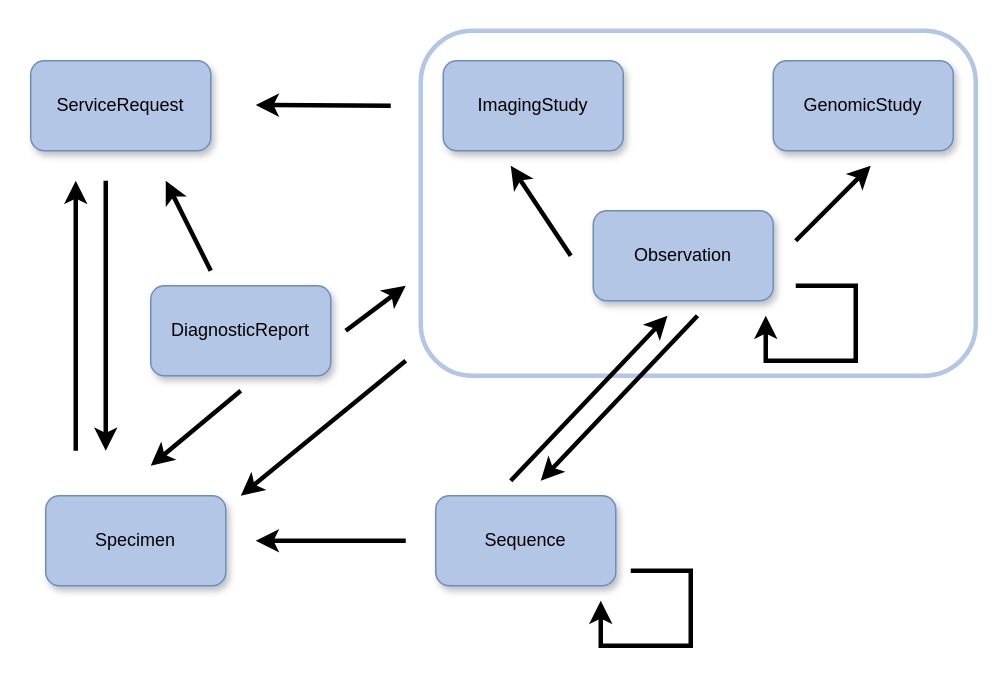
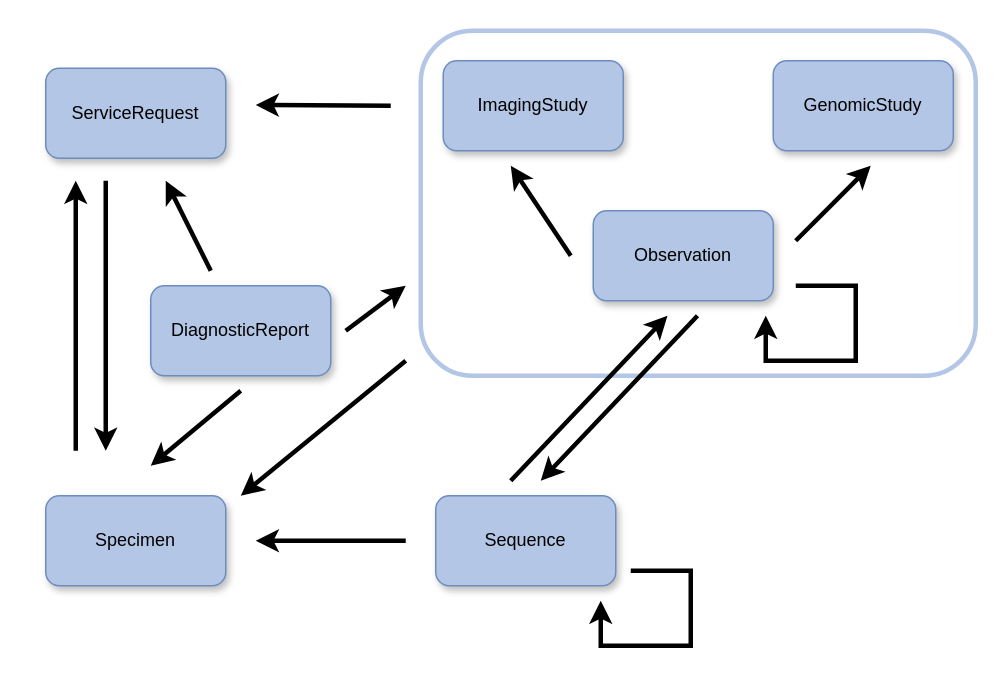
  <mxCell id="0" />
  <mxCell id="1" parent="0" />
- <mxCell id="2" value="ServiceRequest" style="rounded=1;whiteSpace=wrap;html=1;fillColor=light-dark(#b4c6e5, #1d293b);strokeColor=#6c8ebf;shadow=1;" vertex="1" parent="1"><mxGeometry x="20" y="40" width="120" height="60" as="geometry" /></mxCell>
+ <mxCell id="2" value="ServiceRequest" style="rounded=1;whiteSpace=wrap;html=1;fillColor=light-dark(#b4c6e5, #1d293b);strokeColor=#6c8ebf;shadow=1;" vertex="1" parent="1"><mxGeometry x="30" y="45" width="120" height="60" as="geometry" /></mxCell>
  <mxCell id="3" value="ImagingStudy" style="rounded=1;whiteSpace=wrap;html=1;fillColor=light-dark(#b4c6e5, #1d293b);strokeColor=#6c8ebf;shadow=1;" vertex="1" parent="1"><mxGeometry x="295" y="40" width="120" height="60" as="geometry" /></mxCell>
  <mxCell id="4" value="Observation" style="rounded=1;whiteSpace=wrap;html=1;fillColor=light-dark(#b4c6e5, #1d293b);strokeColor=#6c8ebf;shadow=1;" vertex="1" parent="1"><mxGeometry x="395" y="140" width="120" height="60" as="geometry" /></mxCell>
  <mxCell id="5" value="DiagnosticReport" style="rounded=1;whiteSpace=wrap;html=1;fillColor=light-dark(#b4c6e5, #1d293b);strokeColor=#6c8ebf;shadow=1;" vertex="1" parent="1"><mxGeometry x="100" y="190" width="120" height="60" as="geometry" /></mxCell>
  <mxCell id="6" value="Specimen" style="rounded=1;whiteSpace=wrap;html=1;fillColor=light-dark(#b4c6e5, #1d293b);strokeColor=#6c8ebf;shadow=1;" vertex="1" parent="1"><mxGeometry x="30" y="330" width="120" height="60" as="geometry" /></mxCell>
  <mxCell id="7" value="Sequence" style="rounded=1;whiteSpace=wrap;html=1;fillColor=light-dark(#b4c6e5, #1d293b);strokeColor=#6c8ebf;shadow=1;" vertex="1" parent="1"><mxGeometry x="290" y="330" width="120" height="60" as="geometry" /></mxCell>
  <mxCell id="8" value="GenomicStudy" style="rounded=1;whiteSpace=wrap;html=1;fillColor=light-dark(#b4c6e5, #1d293b);strokeColor=#6c8ebf;shadow=1;" vertex="1" parent="1"><mxGeometry x="515" y="40" width="120" height="60" as="geometry" /></mxCell>
  <mxCell id="9" value="" style="rounded=1;whiteSpace=wrap;html=1;strokeColor=light-dark(#b4c6e5, #ededed);perimeterSpacing=0;strokeWidth=3;fillColor=none;" vertex="1" parent="1"><mxGeometry x="280" y="20" width="370" height="230" as="geometry" /></mxCell>
  <mxCell id="10" value="" style="endArrow=classic;html=1;rounded=0;strokeWidth=3;" edge="1" parent="1"><mxGeometry width="50" height="50" relative="1" as="geometry"><mxPoint x="260" y="70" as="sourcePoint" /><mxPoint x="170" y="69.5" as="targetPoint" /></mxGeometry></mxCell>
  <mxCell id="11" value="" style="endArrow=classic;html=1;rounded=0;strokeWidth=3;" edge="1" parent="1"><mxGeometry width="50" height="50" relative="1" as="geometry"><mxPoint x="50" y="300" as="sourcePoint" /><mxPoint x="50" y="120" as="targetPoint" /></mxGeometry></mxCell>
  <mxCell id="12" value="" style="endArrow=classic;html=1;rounded=0;strokeWidth=3;" edge="1" parent="1"><mxGeometry width="50" height="50" relative="1" as="geometry"><mxPoint x="380" y="170" as="sourcePoint" /><mxPoint x="340" y="110" as="targetPoint" /></mxGeometry></mxCell>
  <mxCell id="13" value="" style="endArrow=classic;html=1;rounded=0;strokeWidth=3;" edge="1" parent="1"><mxGeometry width="50" height="50" relative="1" as="geometry"><mxPoint x="230" y="220" as="sourcePoint" /><mxPoint x="270" y="190" as="targetPoint" /></mxGeometry></mxCell>
  <mxCell id="14" value="" style="endArrow=classic;html=1;rounded=0;strokeWidth=3;" edge="1" parent="1"><mxGeometry width="50" height="50" relative="1" as="geometry"><mxPoint x="140" y="180" as="sourcePoint" /><mxPoint x="110" y="120" as="targetPoint" /></mxGeometry></mxCell>
  <mxCell id="15" value="" style="endArrow=classic;html=1;rounded=0;strokeWidth=3;" edge="1" parent="1"><mxGeometry width="50" height="50" relative="1" as="geometry"><mxPoint x="70" y="120" as="sourcePoint" /><mxPoint x="70" y="300" as="targetPoint" /></mxGeometry></mxCell>
  <mxCell id="16" value="" style="endArrow=classic;html=1;rounded=0;strokeWidth=3;" edge="1" parent="1"><mxGeometry width="50" height="50" relative="1" as="geometry"><mxPoint x="160" y="260" as="sourcePoint" /><mxPoint x="100" y="310" as="targetPoint" /></mxGeometry></mxCell>
  <mxCell id="17" value="" style="endArrow=classic;html=1;rounded=0;strokeWidth=3;" edge="1" parent="1"><mxGeometry width="50" height="50" relative="1" as="geometry"><mxPoint x="270" y="360" as="sourcePoint" /><mxPoint x="170" y="360" as="targetPoint" /></mxGeometry></mxCell>
  <mxCell id="18" value="" style="endArrow=classic;html=1;rounded=0;strokeWidth=3;" edge="1" parent="1"><mxGeometry width="50" height="50" relative="1" as="geometry"><mxPoint x="270" y="240" as="sourcePoint" /><mxPoint x="160" y="330" as="targetPoint" /></mxGeometry></mxCell>
  <mxCell id="19" value="" style="endArrow=classic;html=1;rounded=0;strokeWidth=3;" edge="1" parent="1"><mxGeometry width="50" height="50" relative="1" as="geometry"><mxPoint x="340" y="320" as="sourcePoint" /><mxPoint x="444.5" y="210" as="targetPoint" /></mxGeometry></mxCell>
  <mxCell id="20" value="" style="endArrow=classic;html=1;rounded=0;strokeWidth=3;" edge="1" parent="1"><mxGeometry width="50" height="50" relative="1" as="geometry"><mxPoint x="464.5" y="210" as="sourcePoint" /><mxPoint x="360" y="320" as="targetPoint" /></mxGeometry></mxCell>
  <mxCell id="21" value="" style="endArrow=classic;html=1;rounded=0;strokeWidth=3;" edge="1" parent="1"><mxGeometry width="50" height="50" relative="1" as="geometry"><mxPoint x="530" y="190" as="sourcePoint" /><mxPoint x="510" y="210" as="targetPoint" /><Array as="points"><mxPoint x="570" y="190" /><mxPoint x="570" y="240" /><mxPoint x="510" y="240" /></Array></mxGeometry></mxCell>
  <mxCell id="22" value="" style="endArrow=classic;html=1;rounded=0;strokeWidth=3;" edge="1" parent="1"><mxGeometry width="50" height="50" relative="1" as="geometry"><mxPoint x="530" y="160" as="sourcePoint" /><mxPoint x="580" y="110" as="targetPoint" /></mxGeometry></mxCell>
  <mxCell id="23" value="" style="endArrow=classic;html=1;rounded=0;strokeWidth=3;" edge="1" parent="1"><mxGeometry width="50" height="50" relative="1" as="geometry"><mxPoint x="420" y="380" as="sourcePoint" /><mxPoint x="400" y="400" as="targetPoint" /><Array as="points"><mxPoint x="460" y="380" /><mxPoint x="460" y="430" /><mxPoint x="400" y="430" /></Array></mxGeometry></mxCell>
